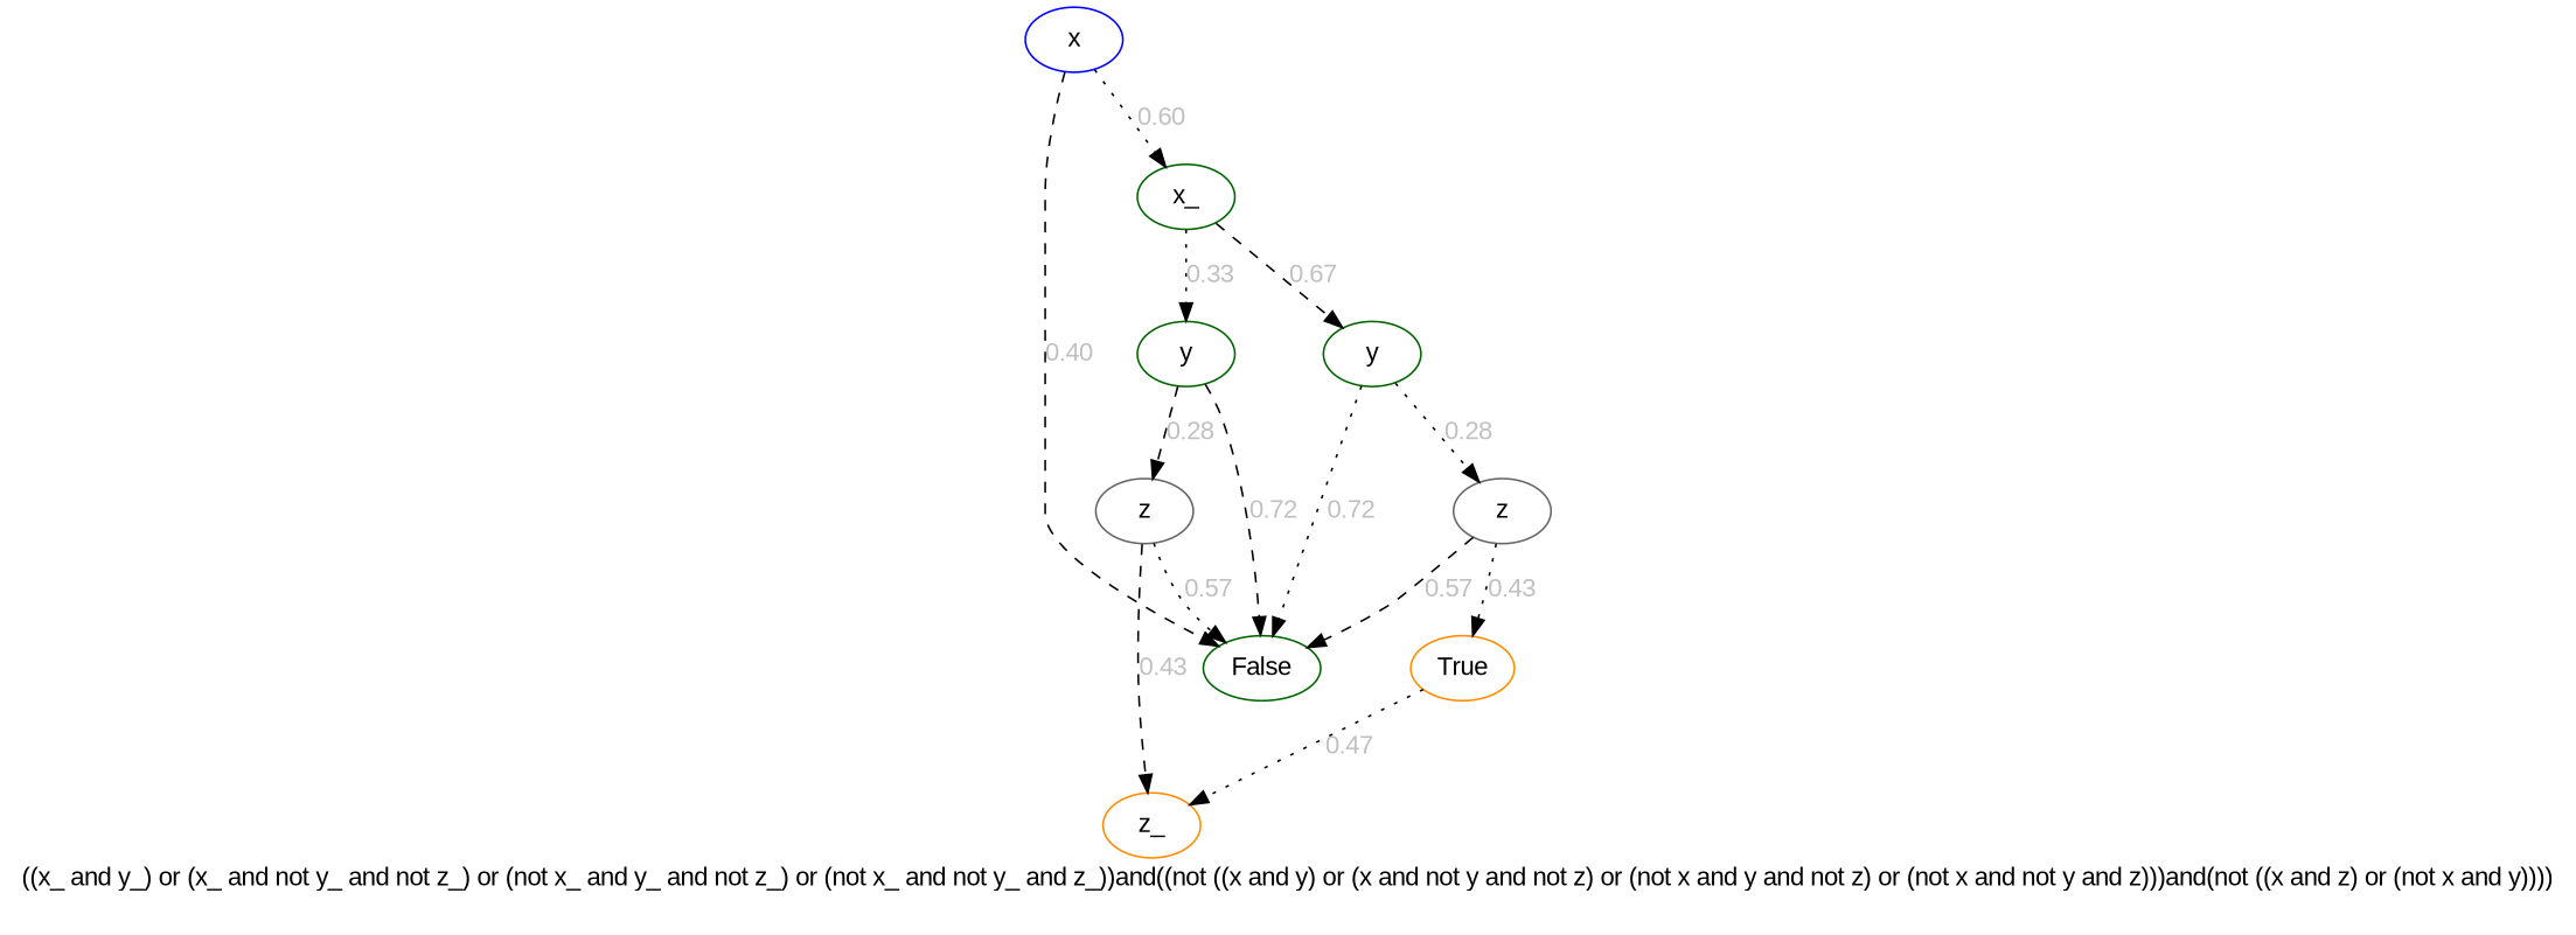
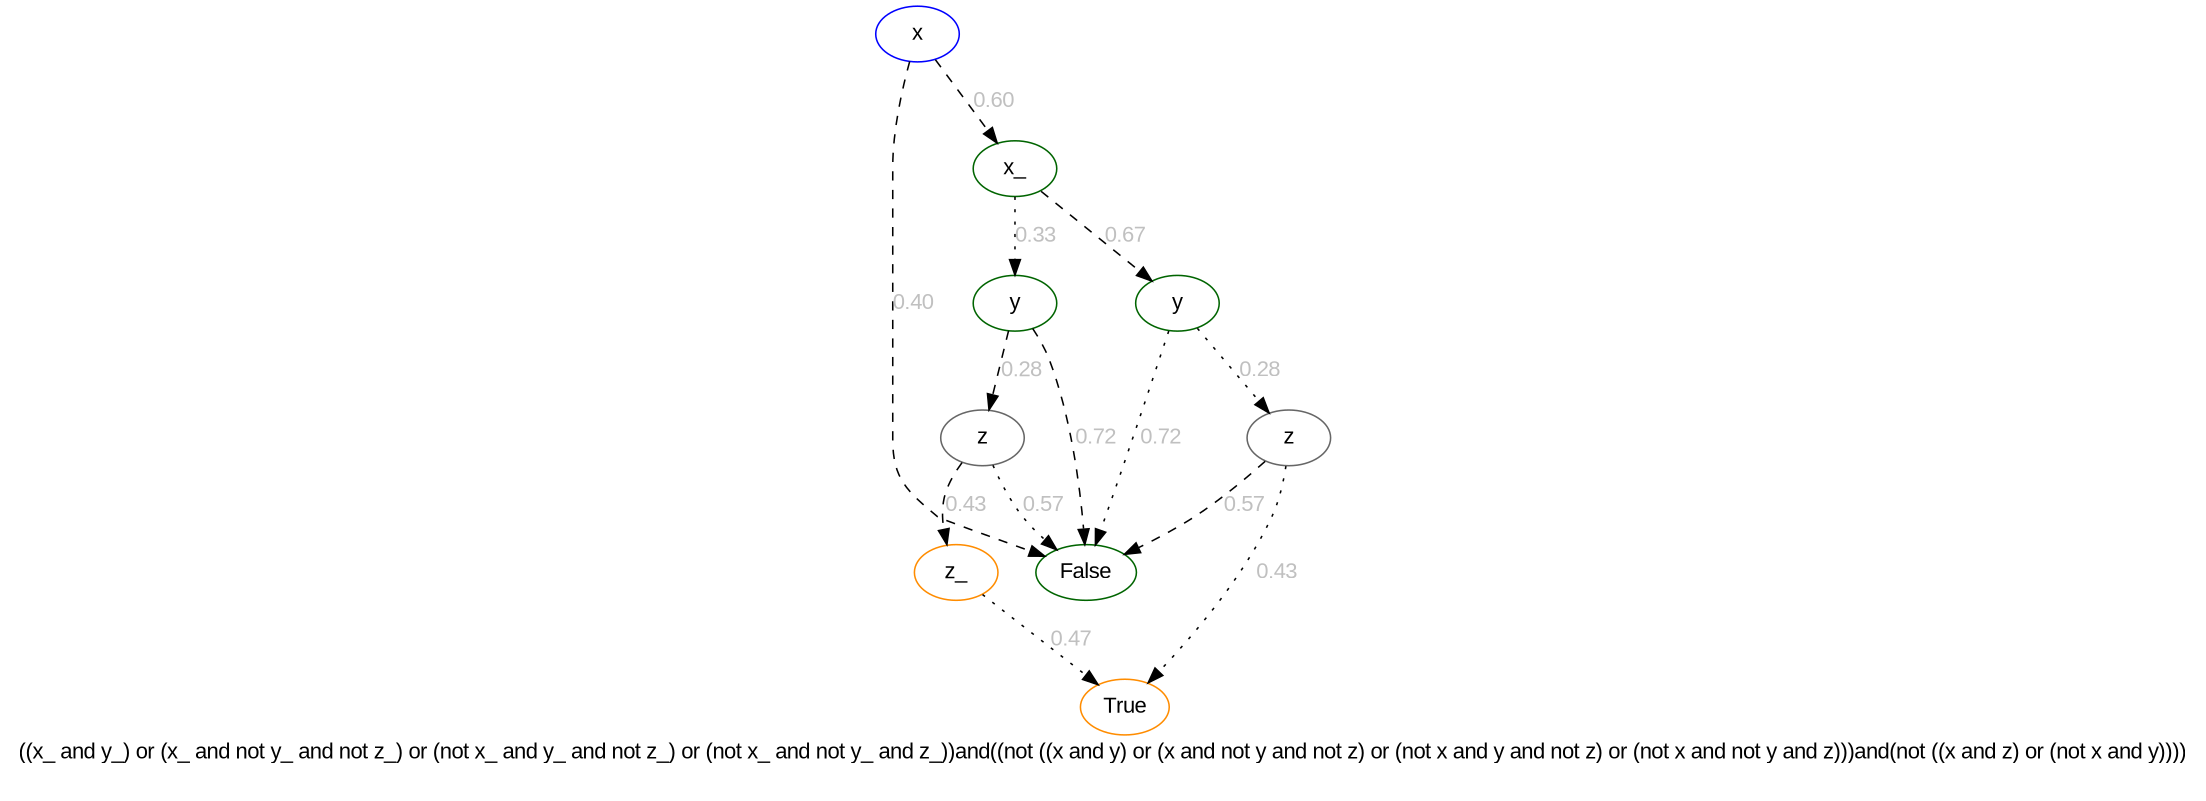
  digraph {
    fontname="Liberation Sans"
    label="((x_ and y_) or (x_ and not y_ and not z_) or (not x_ and y_ and not z_) or (not x_ and not y_ and z_))and((not ((x and y) or (x and not y and not z) or (not x and y and not z) or (not x and not y and z)))and(not ((x and z) or (not x and y))))\n\n"
    node [color=darkgreen fontname="Liberation Sans"]
    edge [fontcolor=gray fontname="Liberation Sans" style=dashed]
    n1 [color=blue label=x]
    n2 [label="x_\n"]
    n3 [label="False\n"]
    n4 [label="y\n"]
    n5 [label="y\n"]
    n6 [color=gray40 label="z\n"]
    n7 [color=gray40 label="z\n"]
    n8 [color=darkorange label="z_\n"]
    n9 [color=darkorange label="True\n"]
-   n1 -> n2 [label=0.60 style=dotted]
+   n1 -> n2 [label=0.60]
    n1 -> n3 [label=0.40]
    n2 -> n4 [label=0.33 style=dotted]
    n2 -> n5 [label=0.67]
    n4 -> n3 [label=0.72]
    n4 -> n6 [label=0.28]
    n5 -> n3 [label=0.72 style=dotted]
    n5 -> n7 [label=0.28 style=dotted]
    n6 -> n3 [label=0.57 style=dotted]
    n6 -> n8 [label=0.43]
    n7 -> n3 [label=0.57]
    n7 -> n9 [label=0.43 style=dotted]
-   n9 -> n8 [label=0.47 style=dotted]
+   n8 -> n9 [label=0.47 style=dotted]
  }
